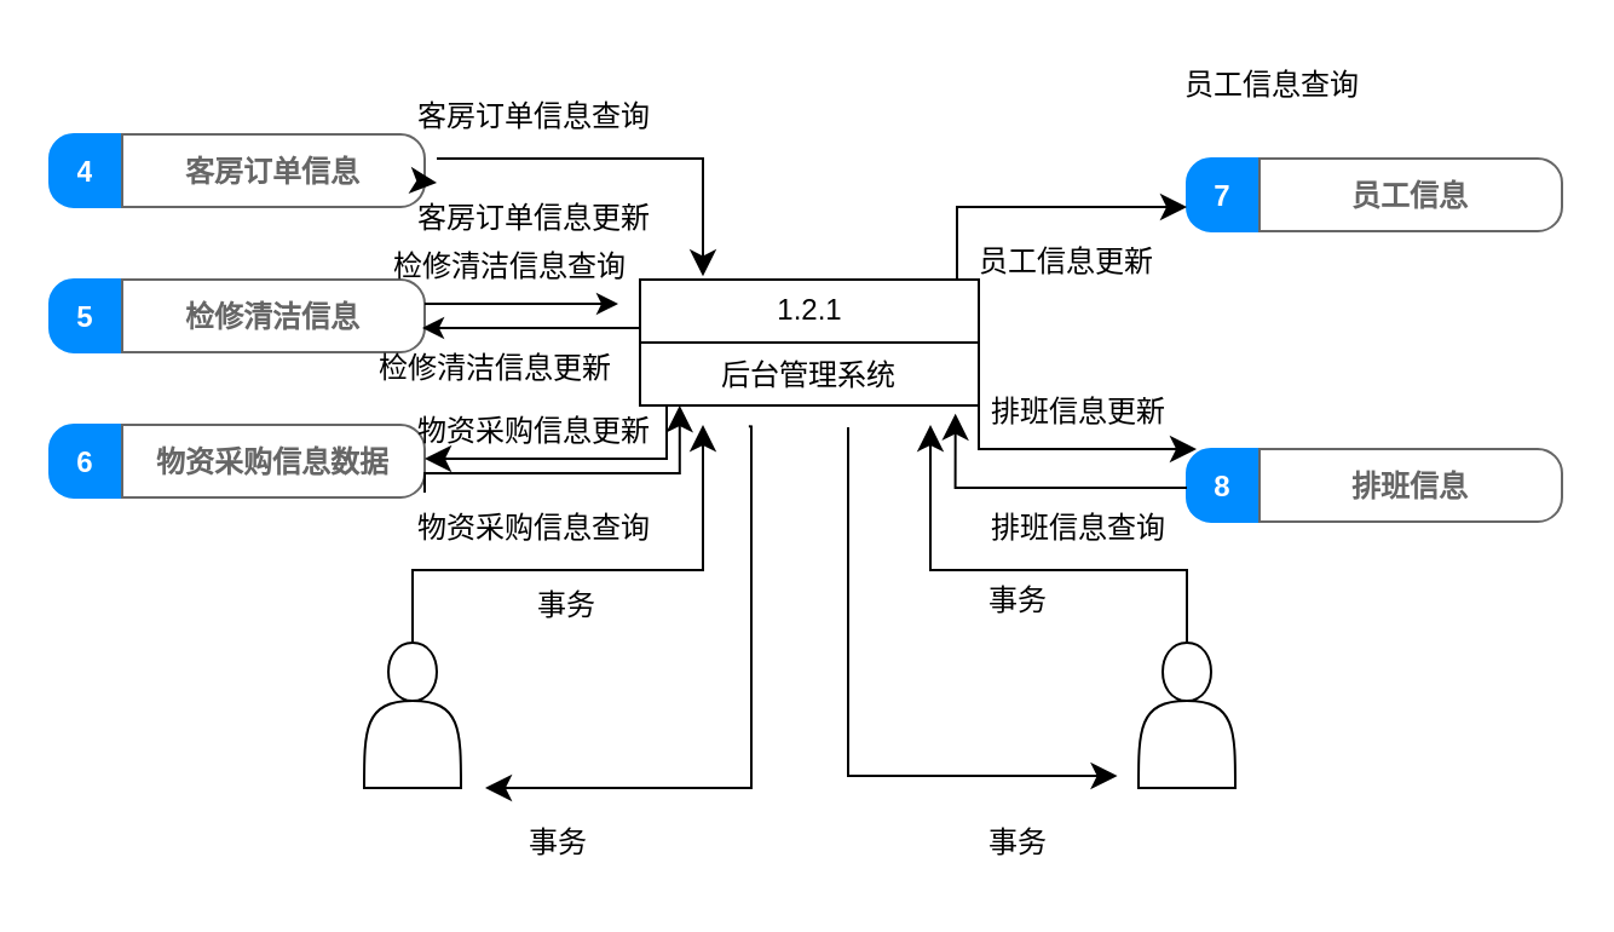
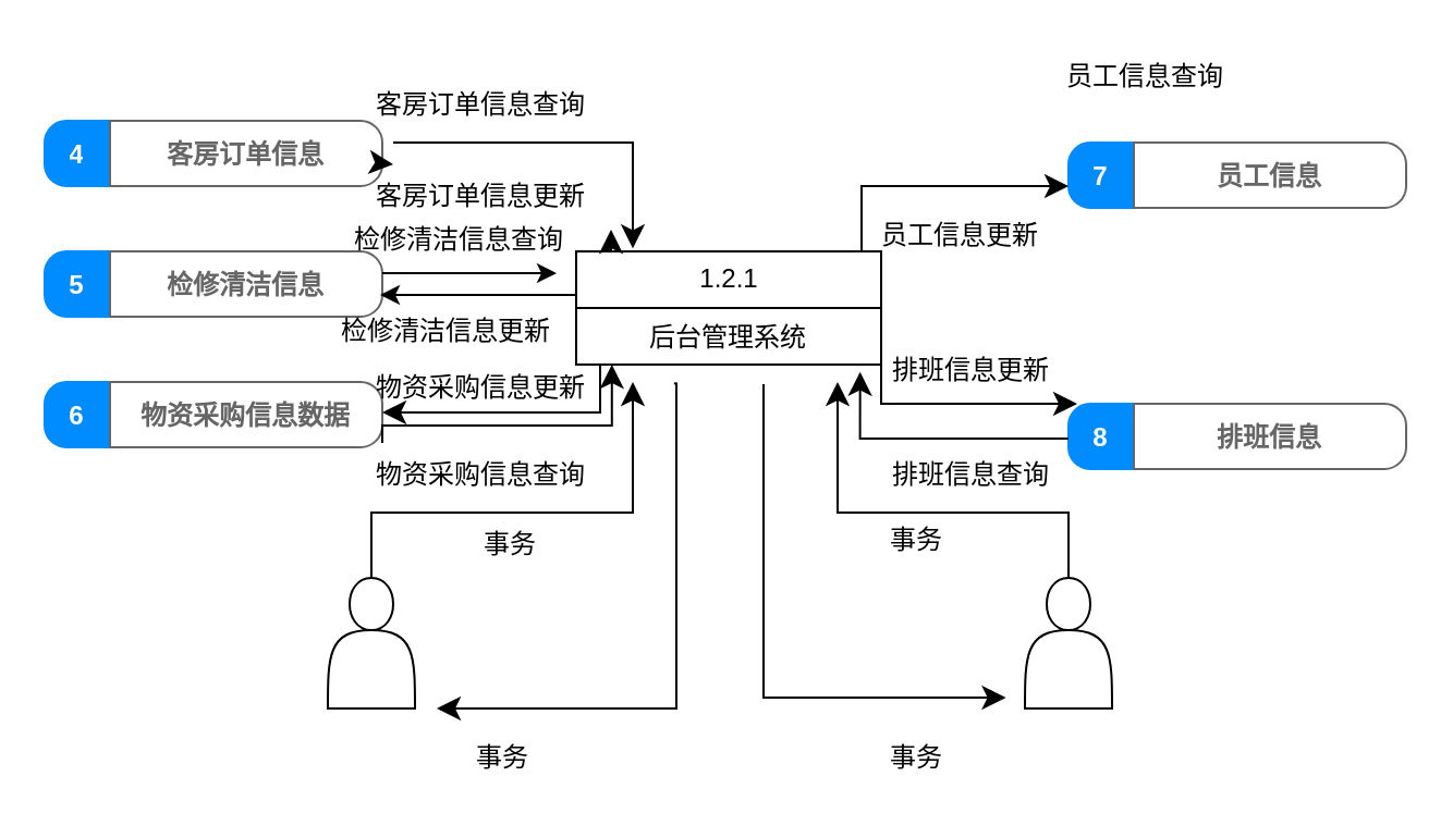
  <mxCell id="0" />
  <mxCell id="1" parent="0" />
  <mxCell id="2" value="" style="shape=actor;whiteSpace=wrap;html=1;" vertex="1" parent="1"><mxGeometry x="150" y="265" width="40" height="60" as="geometry" /></mxCell>
  <mxCell id="3" value="" style="shape=actor;whiteSpace=wrap;html=1;" vertex="1" parent="1"><mxGeometry x="470" y="265" width="40" height="60" as="geometry" /></mxCell>
  <mxCell id="4" value="1.2.1" style="swimlane;fontStyle=0;childLayout=stackLayout;horizontal=1;startSize=26;fillColor=none;horizontalStack=0;resizeParent=1;resizeParentMax=0;resizeLast=0;collapsible=1;marginBottom=0;html=1;" vertex="1" parent="1"><mxGeometry x="264" y="115" width="140" height="52" as="geometry"><mxRectangle x="274" y="410" width="70" height="30" as="alternateBounds" /></mxGeometry></mxCell>
  <mxCell id="5" value="后台管理系统" style="text;strokeColor=none;fillColor=none;align=center;verticalAlign=top;spacingLeft=4;spacingRight=4;overflow=hidden;rotatable=0;points=[[0,0.5],[1,0.5]];portConstraint=eastwest;whiteSpace=wrap;html=1;" vertex="1" parent="4"><mxGeometry y="26" width="140" height="26" as="geometry" /></mxCell>
  <mxCell id="6" value="" style="edgeStyle=elbowEdgeStyle;elbow=vertical;endArrow=classic;html=1;curved=0;rounded=0;endSize=8;startSize=8;" edge="1" parent="1"><mxGeometry width="50" height="50" relative="1" as="geometry"><mxPoint x="170" y="265" as="sourcePoint" /><mxPoint x="290" y="175" as="targetPoint" /><Array as="points"><mxPoint x="230" y="235" /></Array></mxGeometry></mxCell>
  <mxCell id="7" value="" style="edgeStyle=segmentEdgeStyle;endArrow=classic;html=1;curved=0;rounded=0;endSize=8;startSize=8;exitX=0.321;exitY=0.949;exitDx=0;exitDy=0;exitPerimeter=0;" edge="1" parent="1"><mxGeometry width="50" height="50" relative="1" as="geometry"><mxPoint x="308.94" y="175.674" as="sourcePoint" /><mxPoint x="200" y="325" as="targetPoint" /><Array as="points"><mxPoint x="310" y="176" /><mxPoint x="310" y="325" /></Array></mxGeometry></mxCell>
  <mxCell id="8" value="" style="edgeStyle=segmentEdgeStyle;endArrow=classic;html=1;curved=0;rounded=0;endSize=8;startSize=8;entryX=0.25;entryY=1;entryDx=0;entryDy=0;exitX=0.598;exitY=1.154;exitDx=0;exitDy=0;exitPerimeter=0;" edge="1" parent="1"><mxGeometry width="50" height="50" relative="1" as="geometry"><mxPoint x="350" y="176.004" as="sourcePoint" /><mxPoint x="461.28" y="320" as="targetPoint" /><Array as="points"><mxPoint x="350" y="320" /></Array></mxGeometry></mxCell>
  <mxCell id="9" value="" style="edgeStyle=elbowEdgeStyle;elbow=vertical;endArrow=classic;html=1;curved=0;rounded=0;endSize=8;startSize=8;exitX=0.5;exitY=0;exitDx=0;exitDy=0;" edge="1" parent="1" source="3"><mxGeometry width="50" height="50" relative="1" as="geometry"><mxPoint x="470" y="265" as="sourcePoint" /><mxPoint x="384" y="175" as="targetPoint" /><Array as="points"><mxPoint x="364" y="235" /></Array></mxGeometry></mxCell>
  <mxCell id="10" value="事务" style="text;html=1;align=center;verticalAlign=middle;whiteSpace=wrap;rounded=0;" vertex="1" parent="1"><mxGeometry x="204" y="235" width="60" height="30" as="geometry" /></mxCell>
  <mxCell id="11" value="事务" style="text;html=1;align=center;verticalAlign=middle;resizable=0;points=[];autosize=1;strokeColor=none;fillColor=none;" vertex="1" parent="1"><mxGeometry x="205" y="333" width="50" height="30" as="geometry" /></mxCell>
  <mxCell id="12" value="事务" style="text;html=1;align=center;verticalAlign=middle;resizable=0;points=[];autosize=1;strokeColor=none;fillColor=none;" vertex="1" parent="1"><mxGeometry x="395" y="233" width="50" height="30" as="geometry" /></mxCell>
  <mxCell id="13" value="事务" style="text;html=1;align=center;verticalAlign=middle;resizable=0;points=[];autosize=1;strokeColor=none;fillColor=none;" vertex="1" parent="1"><mxGeometry x="395" y="333" width="50" height="30" as="geometry" /></mxCell>
  <mxCell id="14" value="" style="swimlane;shape=mxgraph.bootstrap.anchor;strokeColor=#666666;fillColor=#ffffff;fontColor=#666666;fontStyle=0;childLayout=stackLayout;horizontal=0;startSize=0;horizontalStack=1;resizeParent=1;resizeParentMax=0;resizeLast=0;collapsible=0;marginBottom=0;whiteSpace=wrap;html=1;" vertex="1" parent="1"><mxGeometry x="20" y="55" width="155" height="30" as="geometry" /></mxCell>
  <mxCell id="15" value="&lt;font style=&quot;font-size: 12px;&quot;&gt;4&lt;/font&gt;" style="text;strokeColor=#008CFF;align=center;verticalAlign=middle;spacingLeft=10;spacingRight=10;overflow=hidden;points=[[0,0.5],[1,0.5]];portConstraint=eastwest;rotatable=0;whiteSpace=wrap;html=1;shape=mxgraph.mockup.leftButton;rSize=10;fillColor=#008CFF;fontColor=#ffffff;fontSize=17;fontStyle=1;" vertex="1" parent="14"><mxGeometry width="30" height="30" as="geometry" /></mxCell>
  <mxCell id="16" value="&lt;font style=&quot;font-size: 12px;&quot;&gt;客房订单信息&lt;/font&gt;" style="text;strokeColor=inherit;align=center;verticalAlign=middle;spacingLeft=10;spacingRight=10;overflow=hidden;points=[[0,0.5],[1,0.5]];portConstraint=eastwest;rotatable=0;whiteSpace=wrap;html=1;shape=mxgraph.mockup.rightButton;rSize=10;fillColor=inherit;fontColor=inherit;fontSize=17;fontStyle=1;" vertex="1" parent="14"><mxGeometry x="30" width="125" height="30" as="geometry" /></mxCell>
  <mxCell id="17" value="" style="swimlane;shape=mxgraph.bootstrap.anchor;strokeColor=#666666;fillColor=#ffffff;fontColor=#666666;fontStyle=0;childLayout=stackLayout;horizontal=0;startSize=0;horizontalStack=1;resizeParent=1;resizeParentMax=0;resizeLast=0;collapsible=0;marginBottom=0;whiteSpace=wrap;html=1;" vertex="1" parent="1"><mxGeometry x="20" y="175" width="155" height="30" as="geometry" /></mxCell>
  <mxCell id="18" value="&lt;font style=&quot;font-size: 12px;&quot;&gt;6&lt;/font&gt;" style="text;strokeColor=#008CFF;align=center;verticalAlign=middle;spacingLeft=10;spacingRight=10;overflow=hidden;points=[[0,0.5],[1,0.5]];portConstraint=eastwest;rotatable=0;whiteSpace=wrap;html=1;shape=mxgraph.mockup.leftButton;rSize=10;fillColor=#008CFF;fontColor=#ffffff;fontSize=17;fontStyle=1;" vertex="1" parent="17"><mxGeometry width="30" height="30" as="geometry" /></mxCell>
  <mxCell id="19" value="&lt;font style=&quot;font-size: 12px;&quot;&gt;物资采购信息数据&lt;/font&gt;" style="text;strokeColor=inherit;align=center;verticalAlign=middle;spacingLeft=10;spacingRight=10;overflow=hidden;points=[[0,0.5],[1,0.5]];portConstraint=eastwest;rotatable=0;whiteSpace=wrap;html=1;shape=mxgraph.mockup.rightButton;rSize=10;fillColor=inherit;fontColor=inherit;fontSize=17;fontStyle=1;" vertex="1" parent="17"><mxGeometry x="30" width="125" height="30" as="geometry" /></mxCell>
  <mxCell id="20" value="" style="swimlane;shape=mxgraph.bootstrap.anchor;strokeColor=#666666;fillColor=#ffffff;fontColor=#666666;fontStyle=0;childLayout=stackLayout;horizontal=0;startSize=0;horizontalStack=1;resizeParent=1;resizeParentMax=0;resizeLast=0;collapsible=0;marginBottom=0;whiteSpace=wrap;html=1;" vertex="1" parent="1"><mxGeometry x="20" y="115" width="155" height="30" as="geometry" /></mxCell>
  <mxCell id="21" value="&lt;font style=&quot;font-size: 12px;&quot;&gt;5&lt;/font&gt;" style="text;strokeColor=#008CFF;align=center;verticalAlign=middle;spacingLeft=10;spacingRight=10;overflow=hidden;points=[[0,0.5],[1,0.5]];portConstraint=eastwest;rotatable=0;whiteSpace=wrap;html=1;shape=mxgraph.mockup.leftButton;rSize=10;fillColor=#008CFF;fontColor=#ffffff;fontSize=17;fontStyle=1;" vertex="1" parent="20"><mxGeometry width="30" height="30" as="geometry" /></mxCell>
  <mxCell id="22" value="&lt;font style=&quot;font-size: 12px;&quot;&gt;检修清洁信息&lt;/font&gt;" style="text;strokeColor=inherit;align=center;verticalAlign=middle;spacingLeft=10;spacingRight=10;overflow=hidden;points=[[0,0.5],[1,0.5]];portConstraint=eastwest;rotatable=0;whiteSpace=wrap;html=1;shape=mxgraph.mockup.rightButton;rSize=10;fillColor=inherit;fontColor=inherit;fontSize=17;fontStyle=1;" vertex="1" parent="20"><mxGeometry x="30" width="125" height="30" as="geometry" /></mxCell>
  <mxCell id="23" value="" style="swimlane;shape=mxgraph.bootstrap.anchor;strokeColor=#666666;fillColor=#ffffff;fontColor=#666666;fontStyle=0;childLayout=stackLayout;horizontal=0;startSize=0;horizontalStack=1;resizeParent=1;resizeParentMax=0;resizeLast=0;collapsible=0;marginBottom=0;whiteSpace=wrap;html=1;" vertex="1" parent="1"><mxGeometry x="490" y="185" width="155" height="30" as="geometry" /></mxCell>
  <mxCell id="24" value="&lt;font style=&quot;font-size: 12px;&quot;&gt;8&lt;/font&gt;" style="text;strokeColor=#008CFF;align=center;verticalAlign=middle;spacingLeft=10;spacingRight=10;overflow=hidden;points=[[0,0.5],[1,0.5]];portConstraint=eastwest;rotatable=0;whiteSpace=wrap;html=1;shape=mxgraph.mockup.leftButton;rSize=10;fillColor=#008CFF;fontColor=#ffffff;fontSize=17;fontStyle=1;" vertex="1" parent="23"><mxGeometry width="30" height="30" as="geometry" /></mxCell>
  <mxCell id="25" value="&lt;font style=&quot;font-size: 12px;&quot;&gt;排班信息&lt;/font&gt;" style="text;strokeColor=inherit;align=center;verticalAlign=middle;spacingLeft=10;spacingRight=10;overflow=hidden;points=[[0,0.5],[1,0.5]];portConstraint=eastwest;rotatable=0;whiteSpace=wrap;html=1;shape=mxgraph.mockup.rightButton;rSize=10;fillColor=inherit;fontColor=inherit;fontSize=17;fontStyle=1;" vertex="1" parent="23"><mxGeometry x="30" width="125" height="30" as="geometry" /></mxCell>
  <mxCell id="26" value="" style="swimlane;shape=mxgraph.bootstrap.anchor;strokeColor=#666666;fillColor=#ffffff;fontColor=#666666;fontStyle=0;childLayout=stackLayout;horizontal=0;startSize=0;horizontalStack=1;resizeParent=1;resizeParentMax=0;resizeLast=0;collapsible=0;marginBottom=0;whiteSpace=wrap;html=1;" vertex="1" parent="1"><mxGeometry x="490" y="65" width="155" height="30" as="geometry" /></mxCell>
  <mxCell id="27" value="&lt;font style=&quot;font-size: 12px;&quot;&gt;7&lt;/font&gt;" style="text;strokeColor=#008CFF;align=center;verticalAlign=middle;spacingLeft=10;spacingRight=10;overflow=hidden;points=[[0,0.5],[1,0.5]];portConstraint=eastwest;rotatable=0;whiteSpace=wrap;html=1;shape=mxgraph.mockup.leftButton;rSize=10;fillColor=#008CFF;fontColor=#ffffff;fontSize=17;fontStyle=1;" vertex="1" parent="26"><mxGeometry width="30" height="30" as="geometry" /></mxCell>
  <mxCell id="28" value="&lt;font style=&quot;font-size: 12px;&quot;&gt;员工信息&lt;/font&gt;" style="text;strokeColor=inherit;align=center;verticalAlign=middle;spacingLeft=10;spacingRight=10;overflow=hidden;points=[[0,0.5],[1,0.5]];portConstraint=eastwest;rotatable=0;whiteSpace=wrap;html=1;shape=mxgraph.mockup.rightButton;rSize=10;fillColor=inherit;fontColor=inherit;fontSize=17;fontStyle=1;" vertex="1" parent="26"><mxGeometry x="30" width="125" height="30" as="geometry" /></mxCell>
  <mxCell id="29" value="" style="edgeStyle=elbowEdgeStyle;elbow=horizontal;endArrow=classic;html=1;curved=0;rounded=0;endSize=8;startSize=8;entryX=0.188;entryY=-0.026;entryDx=0;entryDy=0;entryPerimeter=0;" edge="1" parent="1" target="4"><mxGeometry width="50" height="50" relative="1" as="geometry"><mxPoint x="180" y="65" as="sourcePoint" /><mxPoint x="290" y="105" as="targetPoint" /><Array as="points"><mxPoint x="290" y="75" /></Array></mxGeometry></mxCell>
  <mxCell id="30" value="" style="edgeStyle=segmentEdgeStyle;endArrow=classic;html=1;curved=0;rounded=0;endSize=8;startSize=8;entryX=0.931;entryY=1.128;entryDx=0;entryDy=0;entryPerimeter=0;" edge="1" parent="1" target="5"><mxGeometry width="50" height="50" relative="1" as="geometry"><mxPoint x="490" y="201" as="sourcePoint" /><mxPoint x="433.68" y="167.004" as="targetPoint" /></mxGeometry></mxCell>
  <mxCell id="31" value="" style="edgeStyle=elbowEdgeStyle;elbow=horizontal;endArrow=classic;html=1;curved=0;rounded=0;endSize=8;startSize=8;exitX=0.098;exitY=-0.013;exitDx=0;exitDy=0;exitPerimeter=0;" edge="1" parent="1" source="40"><mxGeometry width="50" height="50" relative="1" as="geometry"><mxPoint x="280" y="105" as="sourcePoint" /><mxPoint x="180" y="75" as="targetPoint" /><Array as="points" /></mxGeometry></mxCell>
  <mxCell id="32" value="" style="endArrow=classic;html=1;rounded=0;" edge="1" parent="1"><mxGeometry width="50" height="50" relative="1" as="geometry"><mxPoint x="175" y="125" as="sourcePoint" /><mxPoint x="255" y="125" as="targetPoint" /></mxGeometry></mxCell>
  <mxCell id="33" value="" style="endArrow=classic;html=1;rounded=0;" edge="1" parent="1"><mxGeometry width="50" height="50" relative="1" as="geometry"><mxPoint x="264" y="135" as="sourcePoint" /><mxPoint x="174" y="135" as="targetPoint" /></mxGeometry></mxCell>
  <mxCell id="34" value="" style="edgeStyle=elbowEdgeStyle;elbow=horizontal;endArrow=classic;html=1;curved=0;rounded=0;endSize=8;startSize=8;exitX=-0.017;exitY=0.846;exitDx=0;exitDy=0;exitPerimeter=0;" edge="1" parent="1"><mxGeometry width="50" height="50" relative="1" as="geometry"><mxPoint x="272.62" y="166.996" as="sourcePoint" /><mxPoint x="175" y="189" as="targetPoint" /><Array as="points"><mxPoint x="275" y="189" /></Array></mxGeometry></mxCell>
  <mxCell id="35" value="" style="edgeStyle=segmentEdgeStyle;endArrow=classic;html=1;curved=0;rounded=0;endSize=8;startSize=8;entryX=0.117;entryY=1;entryDx=0;entryDy=0;entryPerimeter=0;" edge="1" parent="1" target="5"><mxGeometry width="50" height="50" relative="1" as="geometry"><mxPoint x="175" y="203" as="sourcePoint" /><mxPoint x="280" y="175" as="targetPoint" /><Array as="points"><mxPoint x="175" y="195" /><mxPoint x="280" y="195" /></Array></mxGeometry></mxCell>
  <mxCell id="36" value="" style="edgeStyle=segmentEdgeStyle;endArrow=classic;html=1;curved=0;rounded=0;endSize=8;startSize=8;" edge="1" parent="1" target="27"><mxGeometry width="50" height="50" relative="1" as="geometry"><mxPoint x="395" y="115" as="sourcePoint" /><mxPoint x="445" y="65" as="targetPoint" /><Array as="points"><mxPoint x="395" y="85" /></Array></mxGeometry></mxCell>
  <mxCell id="37" value="" style="edgeStyle=segmentEdgeStyle;endArrow=classic;html=1;curved=0;rounded=0;endSize=8;startSize=8;" edge="1" parent="1"><mxGeometry width="50" height="50" relative="1" as="geometry"><mxPoint x="404" y="175" as="sourcePoint" /><mxPoint x="494" y="185" as="targetPoint" /><Array as="points"><mxPoint x="404" y="155" /><mxPoint x="404" y="185" /></Array></mxGeometry></mxCell>
  <mxCell id="38" value="客房订单信息查询" style="text;html=1;align=center;verticalAlign=middle;resizable=0;points=[];autosize=1;strokeColor=none;fillColor=none;" vertex="1" parent="1"><mxGeometry x="160" y="33" width="120" height="30" as="geometry" /></mxCell>
+ <mxCell id="39" value="" style="edgeStyle=elbowEdgeStyle;elbow=horizontal;endArrow=classic;html=1;curved=0;rounded=0;endSize=8;startSize=8;exitX=0.098;exitY=-0.013;exitDx=0;exitDy=0;exitPerimeter=0;" edge="1" parent="1" source="4" target="40"><mxGeometry width="50" height="50" relative="1" as="geometry"><mxPoint x="278" y="114" as="sourcePoint" /><mxPoint x="180" y="75" as="targetPoint" /><Array as="points"><mxPoint x="280" y="75" /></Array></mxGeometry></mxCell>
  <mxCell id="40" value="客房订单信息更新" style="text;html=1;align=center;verticalAlign=middle;resizable=0;points=[];autosize=1;strokeColor=none;fillColor=none;" vertex="1" parent="1"><mxGeometry x="160" y="75" width="120" height="30" as="geometry" /></mxCell>
  <mxCell id="41" value="检修清洁信息查询" style="text;html=1;align=center;verticalAlign=middle;resizable=0;points=[];autosize=1;strokeColor=none;fillColor=none;" vertex="1" parent="1"><mxGeometry x="150" y="95" width="120" height="30" as="geometry" /></mxCell>
  <mxCell id="42" value="检修清洁信息更新" style="text;html=1;align=center;verticalAlign=middle;resizable=0;points=[];autosize=1;strokeColor=none;fillColor=none;" vertex="1" parent="1"><mxGeometry x="144" y="137" width="120" height="30" as="geometry" /></mxCell>
  <mxCell id="43" value="物资采购信息更新" style="text;html=1;align=center;verticalAlign=middle;resizable=0;points=[];autosize=1;strokeColor=none;fillColor=none;" vertex="1" parent="1"><mxGeometry x="160" y="163" width="120" height="30" as="geometry" /></mxCell>
  <mxCell id="44" value="物资采购信息查询" style="text;html=1;align=center;verticalAlign=middle;resizable=0;points=[];autosize=1;strokeColor=none;fillColor=none;" vertex="1" parent="1"><mxGeometry x="160" y="203" width="120" height="30" as="geometry" /></mxCell>
  <mxCell id="45" value="员工信息查询" style="text;html=1;align=center;verticalAlign=middle;resizable=0;points=[];autosize=1;strokeColor=none;fillColor=none;" vertex="1" parent="1"><mxGeometry x="475" y="20" width="100" height="30" as="geometry" /></mxCell>
  <mxCell id="46" value="员工信息更新" style="text;html=1;align=center;verticalAlign=middle;resizable=0;points=[];autosize=1;strokeColor=none;fillColor=none;" vertex="1" parent="1"><mxGeometry x="390" y="93" width="100" height="30" as="geometry" /></mxCell>
  <mxCell id="47" value="排班信息查询" style="text;html=1;align=center;verticalAlign=middle;resizable=0;points=[];autosize=1;strokeColor=none;fillColor=none;" vertex="1" parent="1"><mxGeometry x="395" y="203" width="100" height="30" as="geometry" /></mxCell>
  <mxCell id="48" value="排班信息更新" style="text;html=1;align=center;verticalAlign=middle;resizable=0;points=[];autosize=1;strokeColor=none;fillColor=none;" vertex="1" parent="1"><mxGeometry x="395" y="155" width="100" height="30" as="geometry" /></mxCell>
